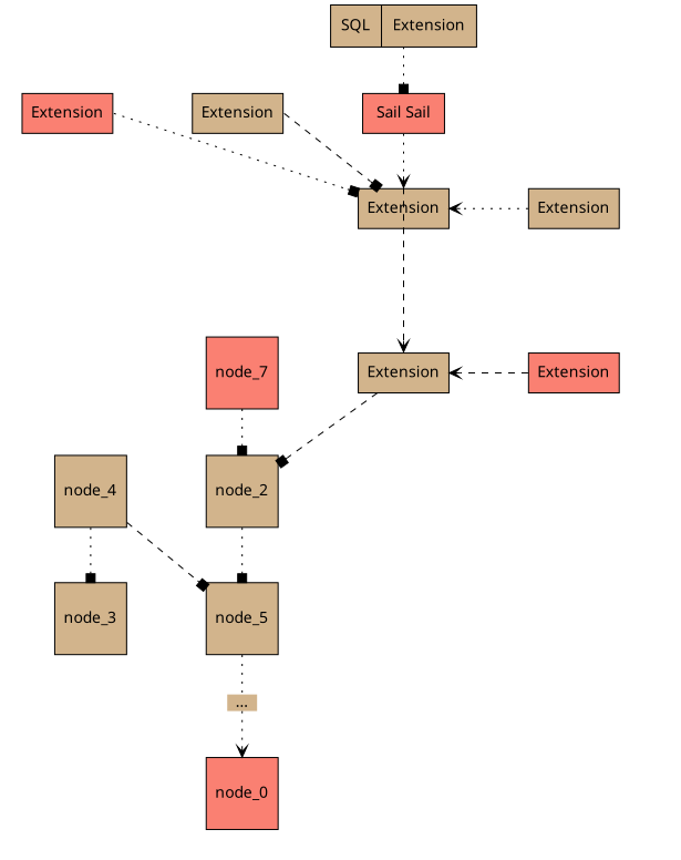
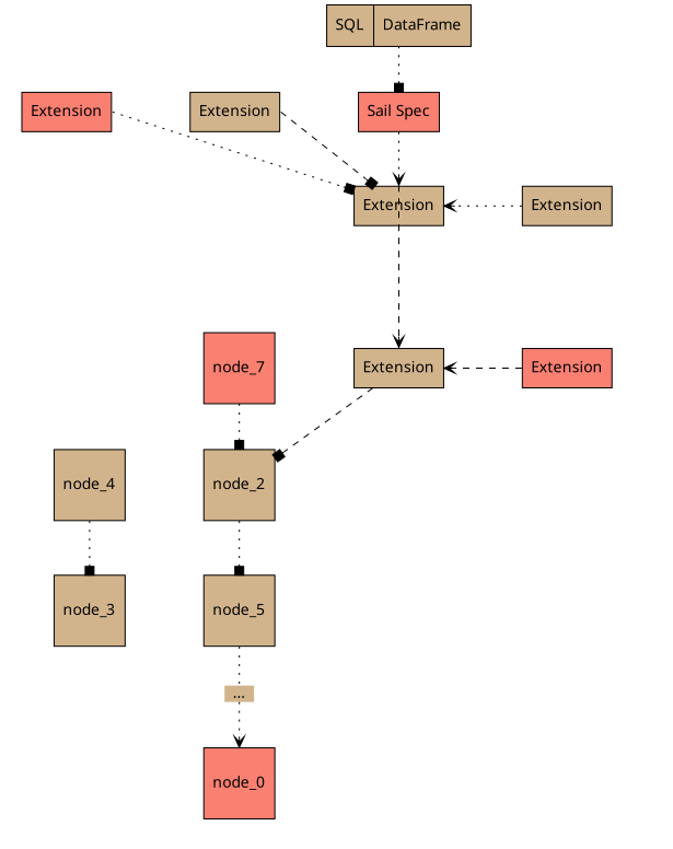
  digraph {
    compound=true
    fontname="Sans-Serif"
    fontsize=16
    nodesep=1
    rankdir=TB
    ranksep=0.5
    splines=line
    node [fillcolor=tan fontname="Sans-Serif" shape=box style=filled]
    edge [arrowhead=box fontname="Sans-Serif" style=dotted]
    n1 [fillcolor=salmon label=Extension]
    n2 [label=Extension]
    n3 [label=Extension]
    n4 [label=Extension]
    n5 [label=Extension]
    n6 [fillcolor=salmon label=Extension]
    n7 [fillcolor=salmon height=.25 label=node_7 shape=square width=.25]
    node_2 [height=.25 shape=square width=.25]
    n9 [fillcolor=salmon height=.25 label=node_0 shape=square width=.25]
    node_3 [height=.25 shape=square width=.25]
    node_4 [height=.25 shape=square width=.25]
    node_5 [height=.25 shape=square width=.25]
    n13 [label="  ...  " shape=plain style="none,filled"]
-   n14 [label="{SQL}|{Extension}" shape=record]
-   n15 [fillcolor=salmon label="Sail Sail"]
+   n14 [label="{SQL}|{DataFrame}" shape=record]
+   n15 [fillcolor=salmon label="Sail Spec"]
    subgraph sub_1 {
      cluster=true
      label=Catalog
      n1
    }
    subgraph sub_2 {
      cluster=true
      label=Storage
      n2
    }
    subgraph sub_3 {
      cluster=true
      label="Logical Plan"
      n3
    }
    subgraph sub_4 {
      cluster=true
      label="Logical Optimizer"
      n4
    }
    subgraph sub_5 {
      cluster=true
      label="Physical Plan"
      n5
    }
    subgraph sub_6 {
      cluster=true
      label="Physical Optimizer"
      n6
    }
    subgraph sub_7 {
      cluster=true
      label=<Distributed Physical Plan<BR /><I>(Cluster Mode)</I>>
      n13
      subgraph sub_8 {
        cluster=true
        label=Stage
        n7
        node_2
      }
      subgraph sub_9 {
        cluster=true
        label=Stage
        n9
      }
      subgraph sub_10 {
        cluster=true
        label=Stage
        node_3
        node_4
      }
      subgraph sub_11 {
        cluster=true
        label=Stage
        node_5
      }
    }
    n1 -> n3 [tailport=e]
    n2 -> n3 [style=dashed tailport=e]
    n3 -> n5 [arrowhead=vee headport=n style=dashed tailport=n weight=5]
    n4 -> n3 [arrowhead=vee constraint=false]
    n4 -> n6 [style=invis arrowhead=""]
    n5 -> node_2 [style=dashed]
    n6 -> n5 [arrowhead=vee constraint=false style=dashed]
    n7 -> node_2
    node_2 -> node_5
    node_4 -> node_3
-   node_4 -> node_5 [style=dashed]
    node_5 -> n13 [dir=none arrowhead=""]
    n13 -> n9 [arrowhead=vee]
    n14 -> n1 [style=invis arrowhead=""]
    n14 -> n2 [style=invis arrowhead=""]
    n14 -> n15 [weight=5]
    n15 -> n3 [arrowhead=vee headport=n weight=5]
    n15 -> n4 [style=invis arrowhead=""]
  }
